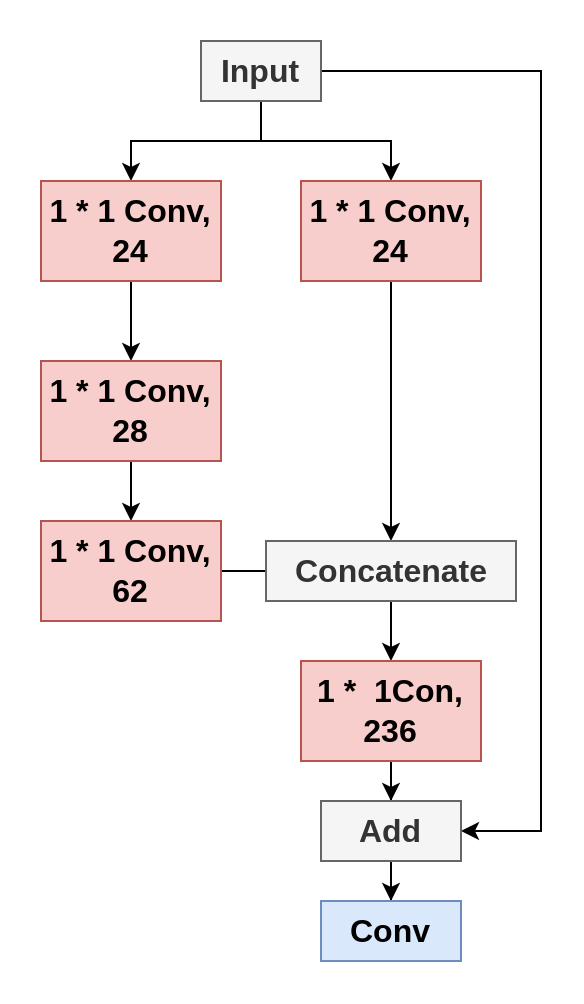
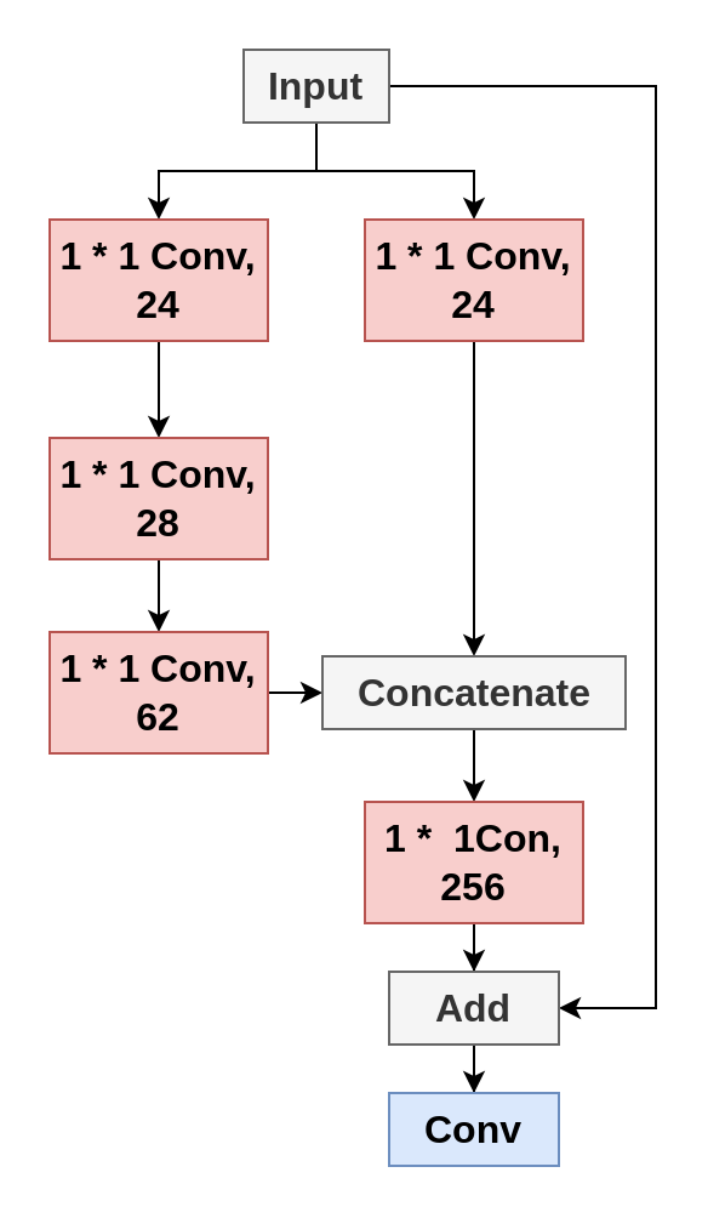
  <mxCell id="0" />
  <mxCell id="1" parent="0" />
  <mxCell id="2" value="" style="edgeStyle=orthogonalEdgeStyle;rounded=0;orthogonalLoop=1;jettySize=auto;html=1;" edge="1" parent="1" source="5" target="9"><mxGeometry relative="1" as="geometry" /></mxCell>
  <mxCell id="3" style="edgeStyle=orthogonalEdgeStyle;rounded=0;orthogonalLoop=1;jettySize=auto;html=1;exitX=0.5;exitY=1;exitDx=0;exitDy=0;entryX=0.5;entryY=0;entryDx=0;entryDy=0;" edge="1" parent="1" source="5" target="7"><mxGeometry relative="1" as="geometry" /></mxCell>
  <mxCell id="4" style="edgeStyle=orthogonalEdgeStyle;rounded=0;orthogonalLoop=1;jettySize=auto;html=1;exitX=1;exitY=0.5;exitDx=0;exitDy=0;entryX=1;entryY=0.5;entryDx=0;entryDy=0;" edge="1" parent="1" source="5" target="19"><mxGeometry relative="1" as="geometry"><Array as="points"><mxPoint x="270" y="35" /><mxPoint x="270" y="415" /></Array></mxGeometry></mxCell>
  <mxCell id="5" value="&lt;font style=&quot;font-size: 16px;&quot;&gt;&lt;b&gt;Input&lt;/b&gt;&lt;/font&gt;" style="rounded=0;whiteSpace=wrap;html=1;fillColor=#f5f5f5;fontColor=#333333;strokeColor=#666666;" vertex="1" parent="1"><mxGeometry x="100" y="20" width="60" height="30" as="geometry" /></mxCell>
  <mxCell id="6" value="" style="edgeStyle=orthogonalEdgeStyle;rounded=0;orthogonalLoop=1;jettySize=auto;html=1;" edge="1" parent="1" source="7" target="11"><mxGeometry relative="1" as="geometry" /></mxCell>
  <mxCell id="7" value="&lt;font style=&quot;font-size: 16px;&quot;&gt;&lt;b&gt;1 * 1 Conv, 24&lt;/b&gt;&lt;/font&gt;" style="rounded=0;whiteSpace=wrap;html=1;fillColor=#f8cecc;strokeColor=#b85450;" vertex="1" parent="1"><mxGeometry x="20" y="90" width="90" height="50" as="geometry" /></mxCell>
  <mxCell id="8" value="" style="edgeStyle=orthogonalEdgeStyle;rounded=0;orthogonalLoop=1;jettySize=auto;html=1;" edge="1" parent="1" source="9" target="15"><mxGeometry relative="1" as="geometry" /></mxCell>
  <mxCell id="9" value="&lt;font style=&quot;font-size: 16px;&quot;&gt;&lt;b&gt;1 * 1 Conv, 24&lt;/b&gt;&lt;/font&gt;" style="rounded=0;whiteSpace=wrap;html=1;fillColor=#f8cecc;strokeColor=#b85450;" vertex="1" parent="1"><mxGeometry x="150" y="90" width="90" height="50" as="geometry" /></mxCell>
  <mxCell id="10" value="" style="edgeStyle=orthogonalEdgeStyle;rounded=0;orthogonalLoop=1;jettySize=auto;html=1;" edge="1" parent="1" source="11" target="13"><mxGeometry relative="1" as="geometry" /></mxCell>
  <mxCell id="11" value="&lt;font style=&quot;font-size: 16px;&quot;&gt;&lt;b&gt;1 * 1 Conv, 28&lt;/b&gt;&lt;/font&gt;" style="rounded=0;whiteSpace=wrap;html=1;fillColor=#f8cecc;strokeColor=#b85450;" vertex="1" parent="1"><mxGeometry x="20" y="180" width="90" height="50" as="geometry" /></mxCell>
- <mxCell id="12" value="" style="edgeStyle=orthogonalEdgeStyle;rounded=0;orthogonalLoop=1;jettySize=auto;html=1;endArrow=none;" edge="1" parent="1" source="13" target="15"><mxGeometry relative="1" as="geometry" /></mxCell>
+ <mxCell id="12" value="" style="edgeStyle=orthogonalEdgeStyle;rounded=0;orthogonalLoop=1;jettySize=auto;html=1;" edge="1" parent="1" source="13" target="15"><mxGeometry relative="1" as="geometry" /></mxCell>
  <mxCell id="13" value="&lt;font style=&quot;font-size: 16px;&quot;&gt;&lt;b&gt;1 * 1 Conv, 62&lt;/b&gt;&lt;/font&gt;" style="rounded=0;whiteSpace=wrap;html=1;fillColor=#f8cecc;strokeColor=#b85450;" vertex="1" parent="1"><mxGeometry x="20" y="260" width="90" height="50" as="geometry" /></mxCell>
  <mxCell id="14" value="" style="edgeStyle=orthogonalEdgeStyle;rounded=0;orthogonalLoop=1;jettySize=auto;html=1;" edge="1" parent="1" source="15" target="17"><mxGeometry relative="1" as="geometry" /></mxCell>
  <mxCell id="15" value="&lt;font style=&quot;font-size: 16px;&quot;&gt;&lt;b&gt;Concatenate&lt;/b&gt;&lt;/font&gt;" style="rounded=0;whiteSpace=wrap;html=1;fillColor=#f5f5f5;fontColor=#333333;strokeColor=#666666;" vertex="1" parent="1"><mxGeometry x="132.5" y="270" width="125" height="30" as="geometry" /></mxCell>
  <mxCell id="16" value="" style="edgeStyle=orthogonalEdgeStyle;rounded=0;orthogonalLoop=1;jettySize=auto;html=1;" edge="1" parent="1" source="17" target="19"><mxGeometry relative="1" as="geometry" /></mxCell>
- <mxCell id="17" value="&lt;span style=&quot;font-size: 16px;&quot;&gt;&lt;b&gt;1 *&amp;nbsp; 1Con, 236&lt;/b&gt;&lt;/span&gt;" style="rounded=0;whiteSpace=wrap;html=1;fillColor=#f8cecc;strokeColor=#b85450;" vertex="1" parent="1"><mxGeometry x="150" y="330" width="90" height="50" as="geometry" /></mxCell>
+ <mxCell id="17" value="&lt;span style=&quot;font-size: 16px;&quot;&gt;&lt;b&gt;1 *&amp;nbsp; 1Con, 256&lt;/b&gt;&lt;/span&gt;" style="rounded=0;whiteSpace=wrap;html=1;fillColor=#f8cecc;strokeColor=#b85450;" vertex="1" parent="1"><mxGeometry x="150" y="330" width="90" height="50" as="geometry" /></mxCell>
  <mxCell id="18" value="" style="edgeStyle=orthogonalEdgeStyle;rounded=0;orthogonalLoop=1;jettySize=auto;html=1;" edge="1" parent="1" source="19" target="20"><mxGeometry relative="1" as="geometry" /></mxCell>
  <mxCell id="19" value="&lt;span style=&quot;font-size: 16px;&quot;&gt;&lt;b&gt;Add&lt;/b&gt;&lt;/span&gt;" style="rounded=0;whiteSpace=wrap;html=1;fillColor=#f5f5f5;strokeColor=#666666;fontColor=#333333;" vertex="1" parent="1"><mxGeometry x="160" y="400" width="70" height="30" as="geometry" /></mxCell>
  <mxCell id="20" value="&lt;span style=&quot;font-size: 16px;&quot;&gt;&lt;b&gt;Conv&lt;/b&gt;&lt;/span&gt;" style="rounded=0;whiteSpace=wrap;html=1;fillColor=#dae8fc;strokeColor=#6c8ebf;" vertex="1" parent="1"><mxGeometry x="160" y="450" width="70" height="30" as="geometry" /></mxCell>
